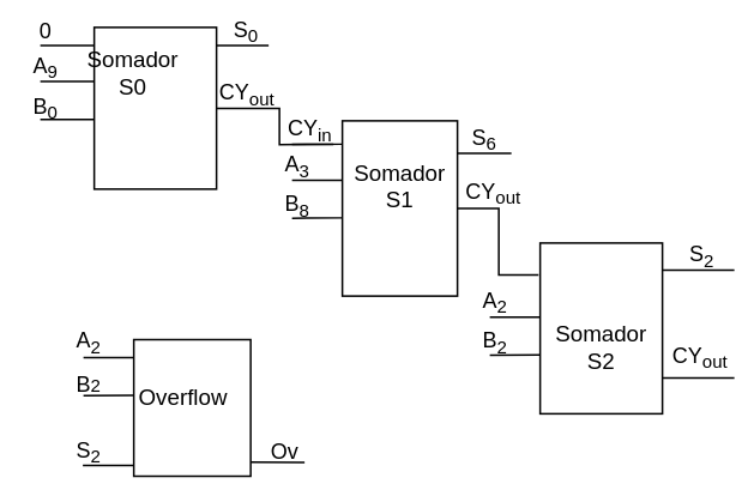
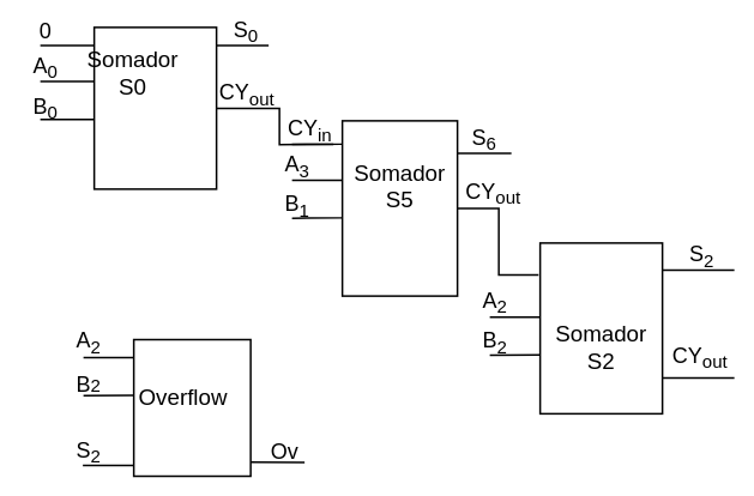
  <mxCell id="0" />
  <mxCell id="1" parent="0" />
  <mxCell id="2" style="edgeStyle=orthogonalEdgeStyle;rounded=0;orthogonalLoop=1;jettySize=auto;html=1;exitX=1;exitY=0.5;exitDx=0;exitDy=0;fontSize=22;endArrow=none;endFill=0;strokeWidth=2;" edge="1" parent="1" source="3"><mxGeometry relative="1" as="geometry"><mxPoint x="380" y="160" as="targetPoint" /></mxGeometry></mxCell>
  <mxCell id="3" value="" style="rounded=0;whiteSpace=wrap;html=1;strokeWidth=2;" parent="1" vertex="1"><mxGeometry x="104" y="30" width="136" height="180" as="geometry" /></mxCell>
  <mxCell id="4" value="" style="endArrow=none;html=1;rounded=0;strokeWidth=2;" parent="1" edge="1"><mxGeometry width="50" height="50" relative="1" as="geometry"><mxPoint x="44" y="90" as="sourcePoint" /><mxPoint x="104" y="90" as="targetPoint" /></mxGeometry></mxCell>
  <mxCell id="5" value="" style="endArrow=none;html=1;rounded=0;strokeWidth=2;" parent="1" edge="1"><mxGeometry width="50" height="50" relative="1" as="geometry"><mxPoint x="44" y="132.38" as="sourcePoint" /><mxPoint x="104" y="132.38" as="targetPoint" /></mxGeometry></mxCell>
- <mxCell id="6" value="&lt;span style=&quot;font-size: 24px&quot;&gt;A&lt;sub&gt;9&lt;/sub&gt;&lt;/span&gt;" style="text;html=1;strokeColor=none;fillColor=none;align=center;verticalAlign=middle;whiteSpace=wrap;rounded=0;" parent="1" vertex="1"><mxGeometry x="20" y="60" width="60" height="30" as="geometry" /></mxCell>
+ <mxCell id="6" value="&lt;span style=&quot;font-size: 24px&quot;&gt;A&lt;sub&gt;0&lt;/sub&gt;&lt;/span&gt;" style="text;html=1;strokeColor=none;fillColor=none;align=center;verticalAlign=middle;whiteSpace=wrap;rounded=0;" parent="1" vertex="1"><mxGeometry x="20" y="60" width="60" height="30" as="geometry" /></mxCell>
  <mxCell id="7" value="&lt;span style=&quot;font-size: 24px&quot;&gt;B&lt;sub&gt;0&lt;/sub&gt;&lt;/span&gt;" style="text;html=1;strokeColor=none;fillColor=none;align=center;verticalAlign=middle;whiteSpace=wrap;rounded=0;" parent="1" vertex="1"><mxGeometry x="20" y="105" width="60" height="30" as="geometry" /></mxCell>
  <mxCell id="8" value="&lt;span style=&quot;font-size: 24px&quot;&gt;S&lt;sub&gt;0&lt;/sub&gt;&lt;/span&gt;" style="text;html=1;strokeColor=none;fillColor=none;align=center;verticalAlign=middle;whiteSpace=wrap;rounded=0;" parent="1" vertex="1"><mxGeometry x="243" y="20" width="60" height="30" as="geometry" /></mxCell>
  <mxCell id="9" value="" style="endArrow=none;html=1;rounded=0;strokeWidth=2;" edge="1" parent="1"><mxGeometry width="50" height="50" relative="1" as="geometry"><mxPoint x="240" y="50" as="sourcePoint" /><mxPoint x="298" y="50" as="targetPoint" /></mxGeometry></mxCell>
  <mxCell id="10" value="&lt;span style=&quot;font-size: 24px&quot;&gt;CY&lt;sub&gt;out&lt;/sub&gt;&lt;/span&gt;" style="text;html=1;strokeColor=none;fillColor=none;align=center;verticalAlign=middle;whiteSpace=wrap;rounded=0;" vertex="1" parent="1"><mxGeometry x="234" y="90" width="80" height="30" as="geometry" /></mxCell>
  <mxCell id="11" value="&lt;font style=&quot;font-size: 25px&quot;&gt;Somador&lt;br&gt;S0&lt;br&gt;&lt;/font&gt;" style="text;html=1;strokeColor=none;fillColor=none;align=center;verticalAlign=middle;whiteSpace=wrap;rounded=0;" vertex="1" parent="1"><mxGeometry x="117" y="65" width="60" height="30" as="geometry" /></mxCell>
  <mxCell id="12" value="" style="endArrow=none;html=1;rounded=0;strokeWidth=2;" edge="1" parent="1"><mxGeometry width="50" height="50" relative="1" as="geometry"><mxPoint x="44" y="50" as="sourcePoint" /><mxPoint x="104" y="50" as="targetPoint" /></mxGeometry></mxCell>
  <mxCell id="13" value="&lt;span style=&quot;font-size: 24px&quot;&gt;0&lt;/span&gt;" style="text;html=1;strokeColor=none;fillColor=none;align=center;verticalAlign=middle;whiteSpace=wrap;rounded=0;" vertex="1" parent="1"><mxGeometry x="20" y="20" width="60" height="30" as="geometry" /></mxCell>
  <mxCell id="14" style="edgeStyle=orthogonalEdgeStyle;rounded=0;orthogonalLoop=1;jettySize=auto;html=1;exitX=1;exitY=0.5;exitDx=0;exitDy=0;fontSize=22;endArrow=none;endFill=0;strokeWidth=2;entryX=-0.013;entryY=0.187;entryDx=0;entryDy=0;entryPerimeter=0;" edge="1" parent="1" source="15" target="25"><mxGeometry relative="1" as="geometry"><mxPoint x="580" y="300" as="targetPoint" /></mxGeometry></mxCell>
  <mxCell id="15" value="" style="rounded=0;whiteSpace=wrap;html=1;strokeWidth=2;" vertex="1" parent="1"><mxGeometry x="380" y="134" width="128" height="195" as="geometry" /></mxCell>
  <mxCell id="16" value="" style="endArrow=none;html=1;rounded=0;strokeWidth=2;" edge="1" parent="1"><mxGeometry width="50" height="50" relative="1" as="geometry"><mxPoint x="324" y="200" as="sourcePoint" /><mxPoint x="380" y="200" as="targetPoint" /></mxGeometry></mxCell>
  <mxCell id="17" value="" style="endArrow=none;html=1;rounded=0;strokeWidth=2;" edge="1" parent="1"><mxGeometry width="50" height="50" relative="1" as="geometry"><mxPoint x="324" y="242.38" as="sourcePoint" /><mxPoint x="380" y="242" as="targetPoint" /></mxGeometry></mxCell>
  <mxCell id="18" value="&lt;span style=&quot;font-size: 24px&quot;&gt;A&lt;sub&gt;3&lt;/sub&gt;&lt;/span&gt;" style="text;html=1;strokeColor=none;fillColor=none;align=center;verticalAlign=middle;whiteSpace=wrap;rounded=0;" vertex="1" parent="1"><mxGeometry x="300" y="170" width="60" height="30" as="geometry" /></mxCell>
- <mxCell id="19" value="&lt;span style=&quot;font-size: 24px&quot;&gt;B&lt;sub&gt;8&lt;/sub&gt;&lt;/span&gt;" style="text;html=1;strokeColor=none;fillColor=none;align=center;verticalAlign=middle;whiteSpace=wrap;rounded=0;" vertex="1" parent="1"><mxGeometry x="300" y="214" width="60" height="30" as="geometry" /></mxCell>
+ <mxCell id="19" value="&lt;span style=&quot;font-size: 24px&quot;&gt;B&lt;sub&gt;1&lt;/sub&gt;&lt;/span&gt;" style="text;html=1;strokeColor=none;fillColor=none;align=center;verticalAlign=middle;whiteSpace=wrap;rounded=0;" vertex="1" parent="1"><mxGeometry x="300" y="214" width="60" height="30" as="geometry" /></mxCell>
  <mxCell id="20" value="" style="endArrow=none;html=1;rounded=0;strokeWidth=2;entryX=1;entryY=1;entryDx=0;entryDy=0;" edge="1" parent="1"><mxGeometry width="50" height="50" relative="1" as="geometry"><mxPoint x="324" y="160" as="sourcePoint" /><mxPoint x="370" y="160" as="targetPoint" /></mxGeometry></mxCell>
  <mxCell id="21" value="&lt;span style=&quot;font-size: 24px&quot;&gt;CY&lt;sub&gt;in&lt;/sub&gt;&lt;/span&gt;" style="text;html=1;strokeColor=none;fillColor=none;align=center;verticalAlign=middle;whiteSpace=wrap;rounded=0;" vertex="1" parent="1"><mxGeometry x="314" y="130" width="60" height="30" as="geometry" /></mxCell>
  <mxCell id="22" value="&lt;span style=&quot;font-size: 24px&quot;&gt;S&lt;sub&gt;6&lt;/sub&gt;&lt;/span&gt;" style="text;html=1;strokeColor=none;fillColor=none;align=center;verticalAlign=middle;whiteSpace=wrap;rounded=0;" vertex="1" parent="1"><mxGeometry x="508" y="140" width="60" height="30" as="geometry" /></mxCell>
  <mxCell id="23" value="" style="endArrow=none;html=1;rounded=0;strokeWidth=2;" edge="1" parent="1"><mxGeometry width="50" height="50" relative="1" as="geometry"><mxPoint x="508" y="170" as="sourcePoint" /><mxPoint x="568" y="170" as="targetPoint" /></mxGeometry></mxCell>
  <mxCell id="24" value="&lt;span style=&quot;font-size: 24px&quot;&gt;CY&lt;sub&gt;out&lt;/sub&gt;&lt;/span&gt;" style="text;html=1;strokeColor=none;fillColor=none;align=center;verticalAlign=middle;whiteSpace=wrap;rounded=0;" vertex="1" parent="1"><mxGeometry x="520" y="200" width="56" height="30" as="geometry" /></mxCell>
  <mxCell id="25" value="" style="rounded=0;whiteSpace=wrap;html=1;strokeWidth=2;" vertex="1" parent="1"><mxGeometry x="600" y="270" width="136" height="190" as="geometry" /></mxCell>
  <mxCell id="26" value="" style="endArrow=none;html=1;rounded=0;strokeWidth=2;" edge="1" parent="1"><mxGeometry width="50" height="50" relative="1" as="geometry"><mxPoint x="544" y="352.5" as="sourcePoint" /><mxPoint x="600" y="352.5" as="targetPoint" /></mxGeometry></mxCell>
  <mxCell id="27" value="" style="endArrow=none;html=1;rounded=0;strokeWidth=2;" edge="1" parent="1"><mxGeometry width="50" height="50" relative="1" as="geometry"><mxPoint x="544" y="394.88" as="sourcePoint" /><mxPoint x="600" y="394.5" as="targetPoint" /></mxGeometry></mxCell>
  <mxCell id="28" value="&lt;span style=&quot;font-size: 24px&quot;&gt;A&lt;sub&gt;2&lt;/sub&gt;&lt;/span&gt;" style="text;html=1;strokeColor=none;fillColor=none;align=center;verticalAlign=middle;whiteSpace=wrap;rounded=0;" vertex="1" parent="1"><mxGeometry x="520" y="322.5" width="60" height="27.5" as="geometry" /></mxCell>
  <mxCell id="29" value="&lt;span style=&quot;font-size: 24px&quot;&gt;B&lt;/span&gt;&lt;font style=&quot;font-size: 24px&quot;&gt;&lt;sub&gt;2&lt;/sub&gt;&lt;/font&gt;" style="text;html=1;strokeColor=none;fillColor=none;align=center;verticalAlign=middle;whiteSpace=wrap;rounded=0;" vertex="1" parent="1"><mxGeometry x="520" y="365.5" width="60" height="30" as="geometry" /></mxCell>
  <mxCell id="30" value="&lt;span style=&quot;font-size: 24px&quot;&gt;S&lt;sub&gt;2&lt;/sub&gt;&lt;/span&gt;" style="text;html=1;strokeColor=none;fillColor=none;align=center;verticalAlign=middle;whiteSpace=wrap;rounded=0;" vertex="1" parent="1"><mxGeometry x="750" y="270" width="60" height="30" as="geometry" /></mxCell>
  <mxCell id="31" value="" style="endArrow=none;html=1;rounded=0;strokeWidth=2;" edge="1" parent="1"><mxGeometry width="50" height="50" relative="1" as="geometry"><mxPoint x="736" y="300" as="sourcePoint" /><mxPoint x="816" y="300" as="targetPoint" /></mxGeometry></mxCell>
  <mxCell id="32" value="&lt;span style=&quot;font-size: 24px&quot;&gt;CY&lt;sub&gt;out&lt;/sub&gt;&lt;/span&gt;" style="text;html=1;strokeColor=none;fillColor=none;align=center;verticalAlign=middle;whiteSpace=wrap;rounded=0;" vertex="1" parent="1"><mxGeometry x="750" y="382.5" width="56" height="30" as="geometry" /></mxCell>
  <mxCell id="33" value="" style="endArrow=none;html=1;rounded=0;strokeWidth=2;" edge="1" parent="1"><mxGeometry width="50" height="50" relative="1" as="geometry"><mxPoint x="736" y="420" as="sourcePoint" /><mxPoint x="816" y="420" as="targetPoint" /></mxGeometry></mxCell>
  <mxCell id="34" value="" style="endArrow=none;html=1;rounded=0;strokeWidth=2;" edge="1" parent="1"><mxGeometry width="50" height="50" relative="1" as="geometry"><mxPoint x="274" y="513.83" as="sourcePoint" /><mxPoint x="338" y="514" as="targetPoint" /></mxGeometry></mxCell>
  <mxCell id="35" value="&lt;span style=&quot;font-size: 24px&quot;&gt;Ov&lt;/span&gt;" style="text;html=1;strokeColor=none;fillColor=none;align=center;verticalAlign=middle;whiteSpace=wrap;rounded=0;" vertex="1" parent="1"><mxGeometry x="288" y="487.5" width="56" height="30" as="geometry" /></mxCell>
- <mxCell id="36" value="&lt;font style=&quot;font-size: 25px&quot;&gt;Somador&lt;br&gt;S1&lt;br&gt;&lt;/font&gt;" style="text;html=1;strokeColor=none;fillColor=none;align=center;verticalAlign=middle;whiteSpace=wrap;rounded=0;" vertex="1" parent="1"><mxGeometry x="414" y="191" width="60" height="30" as="geometry" /></mxCell>
+ <mxCell id="36" value="&lt;font style=&quot;font-size: 25px&quot;&gt;Somador&lt;br&gt;S5&lt;br&gt;&lt;/font&gt;" style="text;html=1;strokeColor=none;fillColor=none;align=center;verticalAlign=middle;whiteSpace=wrap;rounded=0;" vertex="1" parent="1"><mxGeometry x="414" y="191" width="60" height="30" as="geometry" /></mxCell>
  <mxCell id="37" value="&lt;font style=&quot;font-size: 25px&quot;&gt;Somador&lt;br&gt;S2&lt;br&gt;&lt;/font&gt;" style="text;html=1;strokeColor=none;fillColor=none;align=center;verticalAlign=middle;whiteSpace=wrap;rounded=0;" vertex="1" parent="1"><mxGeometry x="638" y="370" width="60" height="30" as="geometry" /></mxCell>
  <mxCell id="38" value="" style="rounded=0;whiteSpace=wrap;html=1;strokeWidth=2;" vertex="1" parent="1"><mxGeometry x="148" y="377.5" width="130" height="152" as="geometry" /></mxCell>
  <mxCell id="39" value="" style="endArrow=none;html=1;rounded=0;strokeWidth=2;" edge="1" parent="1"><mxGeometry width="50" height="50" relative="1" as="geometry"><mxPoint x="92" y="397.5" as="sourcePoint" /><mxPoint x="148" y="397.5" as="targetPoint" /></mxGeometry></mxCell>
  <mxCell id="40" value="" style="endArrow=none;html=1;rounded=0;strokeWidth=2;" edge="1" parent="1"><mxGeometry width="50" height="50" relative="1" as="geometry"><mxPoint x="92" y="439.88" as="sourcePoint" /><mxPoint x="148" y="439.5" as="targetPoint" /></mxGeometry></mxCell>
  <mxCell id="41" value="&lt;span style=&quot;font-size: 24px&quot;&gt;A&lt;sub&gt;2&lt;/sub&gt;&lt;/span&gt;" style="text;html=1;strokeColor=none;fillColor=none;align=center;verticalAlign=middle;whiteSpace=wrap;rounded=0;" vertex="1" parent="1"><mxGeometry x="68" y="367.5" width="60" height="27.5" as="geometry" /></mxCell>
  <mxCell id="42" value="&lt;span style=&quot;font-size: 24px&quot;&gt;B&lt;/span&gt;&lt;span style=&quot;font-size: 20px&quot;&gt;2&lt;/span&gt;" style="text;html=1;strokeColor=none;fillColor=none;align=center;verticalAlign=middle;whiteSpace=wrap;rounded=0;" vertex="1" parent="1"><mxGeometry x="68" y="412.5" width="60" height="30" as="geometry" /></mxCell>
  <mxCell id="43" value="&lt;span style=&quot;font-size: 24px&quot;&gt;S&lt;sub&gt;2&lt;/sub&gt;&lt;/span&gt;" style="text;html=1;strokeColor=none;fillColor=none;align=center;verticalAlign=middle;whiteSpace=wrap;rounded=0;" vertex="1" parent="1"><mxGeometry x="68" y="487.5" width="60" height="30" as="geometry" /></mxCell>
  <mxCell id="44" value="" style="endArrow=none;html=1;rounded=0;strokeWidth=2;exitX=0.389;exitY=0.997;exitDx=0;exitDy=0;exitPerimeter=0;" edge="1" parent="1" source="43"><mxGeometry width="50" height="50" relative="1" as="geometry"><mxPoint x="98" y="517.5" as="sourcePoint" /><mxPoint x="148" y="517.5" as="targetPoint" /></mxGeometry></mxCell>
  <mxCell id="45" value="&lt;font style=&quot;font-size: 25px&quot;&gt;Overflow&lt;br&gt;&lt;/font&gt;" style="text;html=1;strokeColor=none;fillColor=none;align=center;verticalAlign=middle;whiteSpace=wrap;rounded=0;" vertex="1" parent="1"><mxGeometry x="173" y="425" width="60" height="30" as="geometry" /></mxCell>
